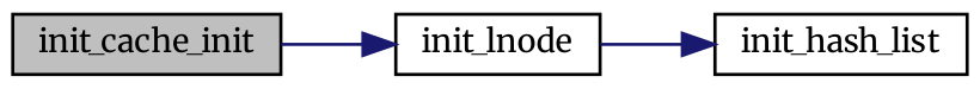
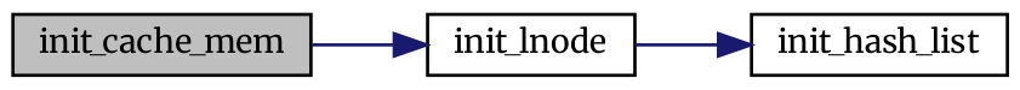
  digraph {
    fontname=Merriweather
    rankdir=LR
    node [color=black fillcolor=white fontname=Merriweather fontsize=10 shape=record style=filled]
    edge [color=midnightblue fontname=Merriweather fontsize=10 labelfontname=Helvetica labelfontsize=10 style=solid]
-   n1 [fillcolor=grey75 fontcolor=black height=0.2 label=init_cache_init width=0.4]
+   n1 [fillcolor=grey75 fontcolor=black height=0.2 label=init_cache_mem width=0.4]
    n2 [height=0.2 label=init_lnode width=0.4]
    n3 [height=0.2 label=init_hash_list width=0.4]
    n1 -> n2
    n2 -> n3
  }
